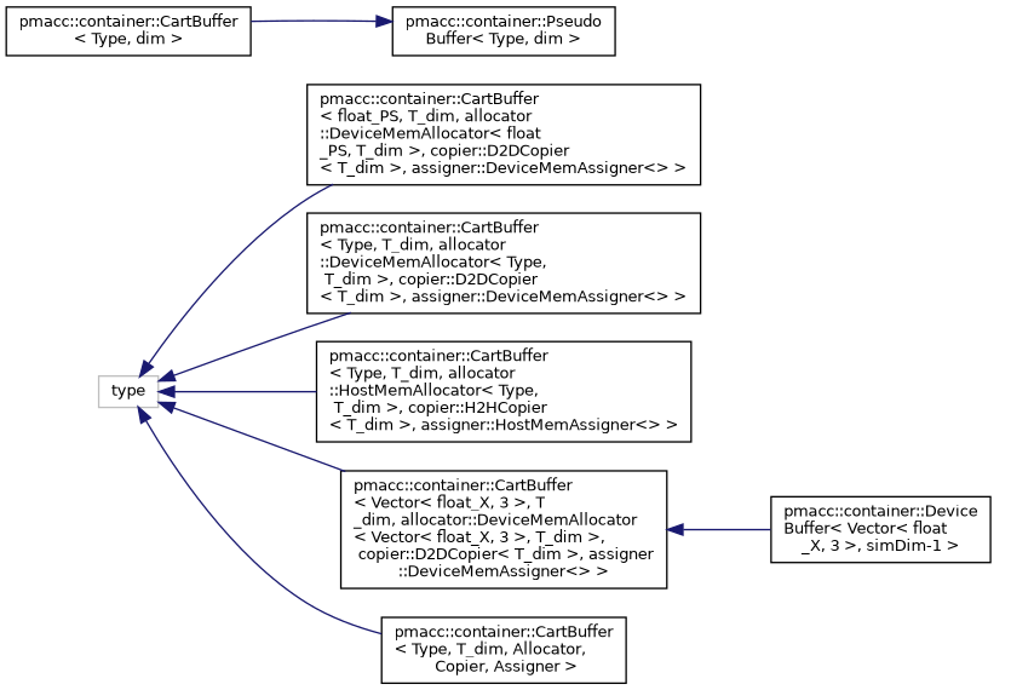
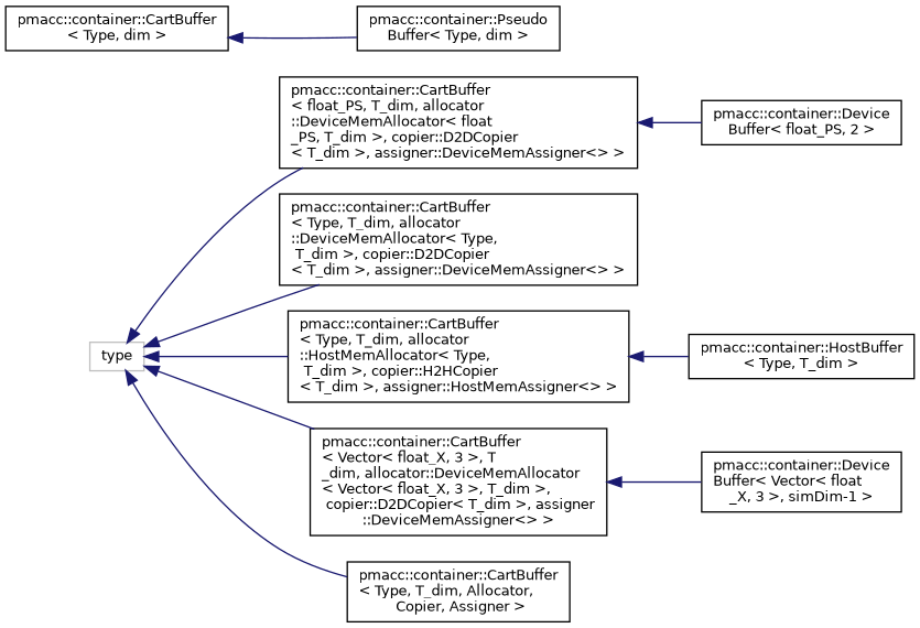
  digraph {
    rankdir=LR
    node [color=black fillcolor=white fontname=Helvetica fontsize=10 shape=record style=filled]
    edge [color=midnightblue dir=back fontname=Helvetica fontsize=10 labelfontname=Helvetica labelfontsize=10 style=solid]
    n1 [color=grey75 height=0.2 label=type width=0.4]
    n2 [height=0.2 label="pmacc::container::CartBuffer\l\< float_PS, T_dim, allocator\l::DeviceMemAllocator\< float\l_PS, T_dim \>, copier::D2DCopier\l\< T_dim \>, assigner::DeviceMemAssigner\<\> \>" width=0.4]
    n3 [height=0.2 label="pmacc::container::CartBuffer\l\< Type, T_dim, allocator\l::DeviceMemAllocator\< Type,\l T_dim \>, copier::D2DCopier\l\< T_dim \>, assigner::DeviceMemAssigner\<\> \>" width=0.4]
    n4 [height=0.2 label="pmacc::container::CartBuffer\l\< Type, T_dim, allocator\l::HostMemAllocator\< Type,\l T_dim \>, copier::H2HCopier\l\< T_dim \>, assigner::HostMemAssigner\<\> \>" width=0.4]
    n5 [height=0.2 label="pmacc::container::CartBuffer\l\< Vector\< float_X, 3 \>, T\l_dim, allocator::DeviceMemAllocator\l\< Vector\< float_X, 3 \>, T_dim \>,\l copier::D2DCopier\< T_dim \>, assigner\l::DeviceMemAssigner\<\> \>" width=0.4]
    n6 [height=0.2 label="pmacc::container::CartBuffer\l\< Type, T_dim, Allocator,\l Copier, Assigner \>" width=0.4]
+   n7 [height=0.2 label="pmacc::container::Device\lBuffer\< float_PS, 2 \>" width=0.4]
    n8 [height=0.2 label="pmacc::container::CartBuffer\l\< Type, dim \>" width=0.4]
    n9 [height=0.2 label="pmacc::container::Pseudo\lBuffer\< Type, dim \>" width=0.4]
+   n10 [height=0.2 label="pmacc::container::HostBuffer\l\< Type, T_dim \>" width=0.4]
    n11 [height=0.2 label="pmacc::container::Device\lBuffer\< Vector\< float\l_X, 3 \>, simDim-1 \>" width=0.4]
    n1 -> n2
    n1 -> n3
    n1 -> n4
    n1 -> n5
    n1 -> n6
+   n2 -> n7
+   n4 -> n10
    n5 -> n11
-   n9 -> n8
+   n8 -> n9
  }
